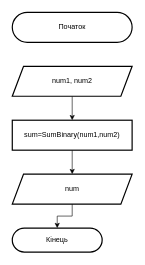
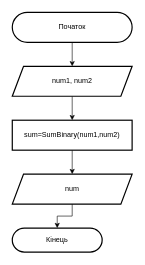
  <mxCell id="0" />
  <mxCell id="1" parent="0" />
+ <mxCell id="2" style="edgeStyle=orthogonalEdgeStyle;rounded=0;orthogonalLoop=1;jettySize=auto;html=1;entryX=0.5;entryY=0;entryDx=0;entryDy=0;" edge="1" parent="1" source="3" target="5"><mxGeometry relative="1" as="geometry" /></mxCell>
  <mxCell id="3" value="&lt;font face=&quot;Helvetica&quot;&gt;Початок&lt;/font&gt;" style="rounded=1;whiteSpace=wrap;html=1;absoluteArcSize=1;arcSize=50;strokeWidth=2;" vertex="1" parent="1"><mxGeometry x="20" y="20" width="200" height="50" as="geometry" /></mxCell>
  <mxCell id="4" style="edgeStyle=orthogonalEdgeStyle;rounded=0;orthogonalLoop=1;jettySize=auto;html=1;entryX=0.5;entryY=0;entryDx=0;entryDy=0;" edge="1" parent="1" source="5" target="7"><mxGeometry relative="1" as="geometry" /></mxCell>
  <mxCell id="5" value="&lt;font face=&quot;Helvetica&quot;&gt;num1, num2&lt;/font&gt;" style="shape=parallelogram;html=1;strokeWidth=2;perimeter=parallelogramPerimeter;whiteSpace=wrap;rounded=1;arcSize=0;size=0.094;" vertex="1" parent="1"><mxGeometry x="20" y="110" width="200" height="50" as="geometry" /></mxCell>
  <mxCell id="6" style="edgeStyle=orthogonalEdgeStyle;rounded=0;orthogonalLoop=1;jettySize=auto;html=1;entryX=0.5;entryY=0;entryDx=0;entryDy=0;" edge="1" parent="1" source="7" target="9"><mxGeometry relative="1" as="geometry" /></mxCell>
  <mxCell id="7" value="&lt;font face=&quot;Helvetica&quot;&gt;sum=SumBinary(num1,num2)&lt;/font&gt;" style="rounded=1;whiteSpace=wrap;html=1;absoluteArcSize=1;arcSize=0;strokeWidth=2;" vertex="1" parent="1"><mxGeometry x="20" y="200" width="200" height="50" as="geometry" /></mxCell>
  <mxCell id="8" style="edgeStyle=orthogonalEdgeStyle;rounded=0;orthogonalLoop=1;jettySize=auto;html=1;exitX=0.5;exitY=1;exitDx=0;exitDy=0;entryX=0.5;entryY=0;entryDx=0;entryDy=0;" edge="1" parent="1" source="9" target="10"><mxGeometry relative="1" as="geometry" /></mxCell>
  <mxCell id="9" value="&lt;font face=&quot;Helvetica&quot;&gt;num&lt;/font&gt;" style="shape=parallelogram;html=1;strokeWidth=2;perimeter=parallelogramPerimeter;whiteSpace=wrap;rounded=1;arcSize=0;size=0.094;" vertex="1" parent="1"><mxGeometry x="20" y="290" width="200" height="50" as="geometry" /></mxCell>
  <mxCell id="10" value="Кінець" style="rounded=1;whiteSpace=wrap;html=1;absoluteArcSize=1;arcSize=50;strokeWidth=2;" vertex="1" parent="1"><mxGeometry x="20" y="380" width="150" height="40" as="geometry" /></mxCell>
